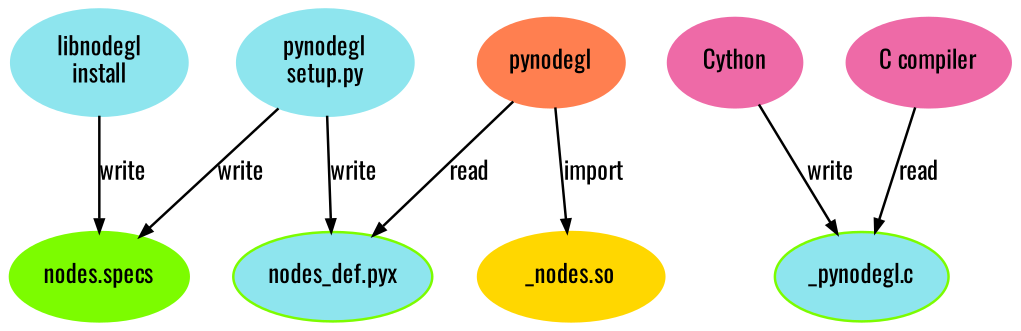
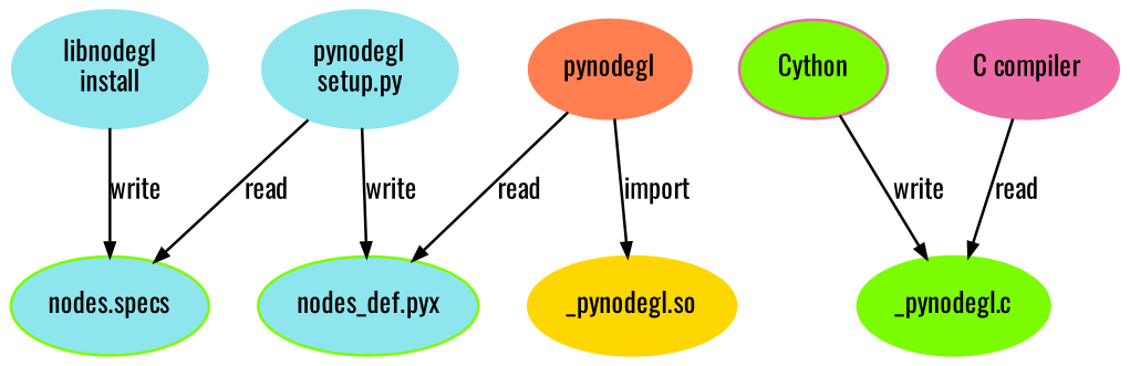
  digraph {
    fontname=Oswald
    node [color=lawngreen fontname=Oswald fontsize=10 style=filled]
    edge [arrowsize=0.5 fontname=Oswald fontsize=10]
    n1 [color=cadetblue2 label="libnodegl\ninstall"]
-   n2 [label="nodes.specs"]
+   n2 [label="nodes.specs" fillcolor=cadetblue2]
    n3 [color=cadetblue2 label="pynodegl\nsetup.py"]
    n4 [fillcolor=cadetblue2 label="nodes_def.pyx"]
-   n5 [color=hotpink2 label=Cython]
-   n6 [label="_pynodegl.c" fillcolor=cadetblue2]
+   n5 [color=hotpink2 label=Cython fillcolor=lawngreen]
+   n6 [label="_pynodegl.c"]
    n7 [color=hotpink2 label="C compiler"]
-   n8 [color=gold label="_nodes.so"]
+   n8 [color=gold label="_pynodegl.so"]
    n9 [color=coral label=pynodegl]
    n1 -> n2 [label=write]
-   n3 -> n2 [label=write]
+   n3 -> n2 [label=read]
    n3 -> n4 [label=write]
    n5 -> n6 [label=write]
    n7 -> n6 [label=read]
    n9 -> n4 [label=read]
    n9 -> n8 [label=import]
  }
